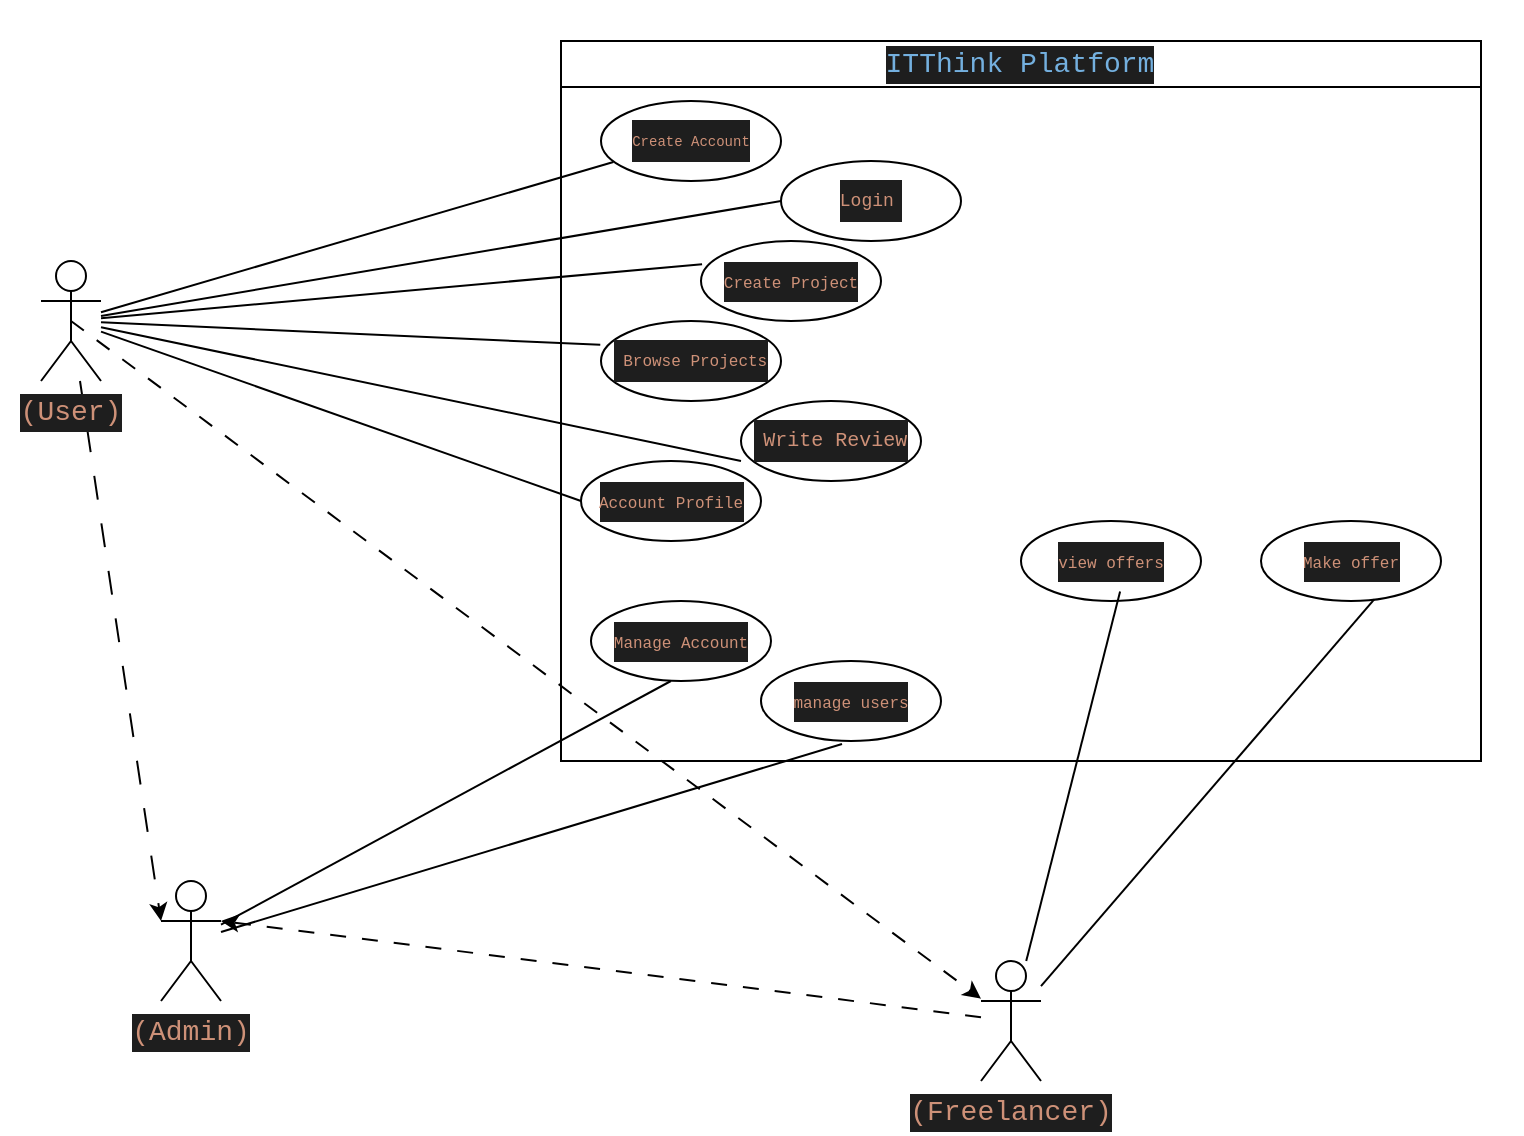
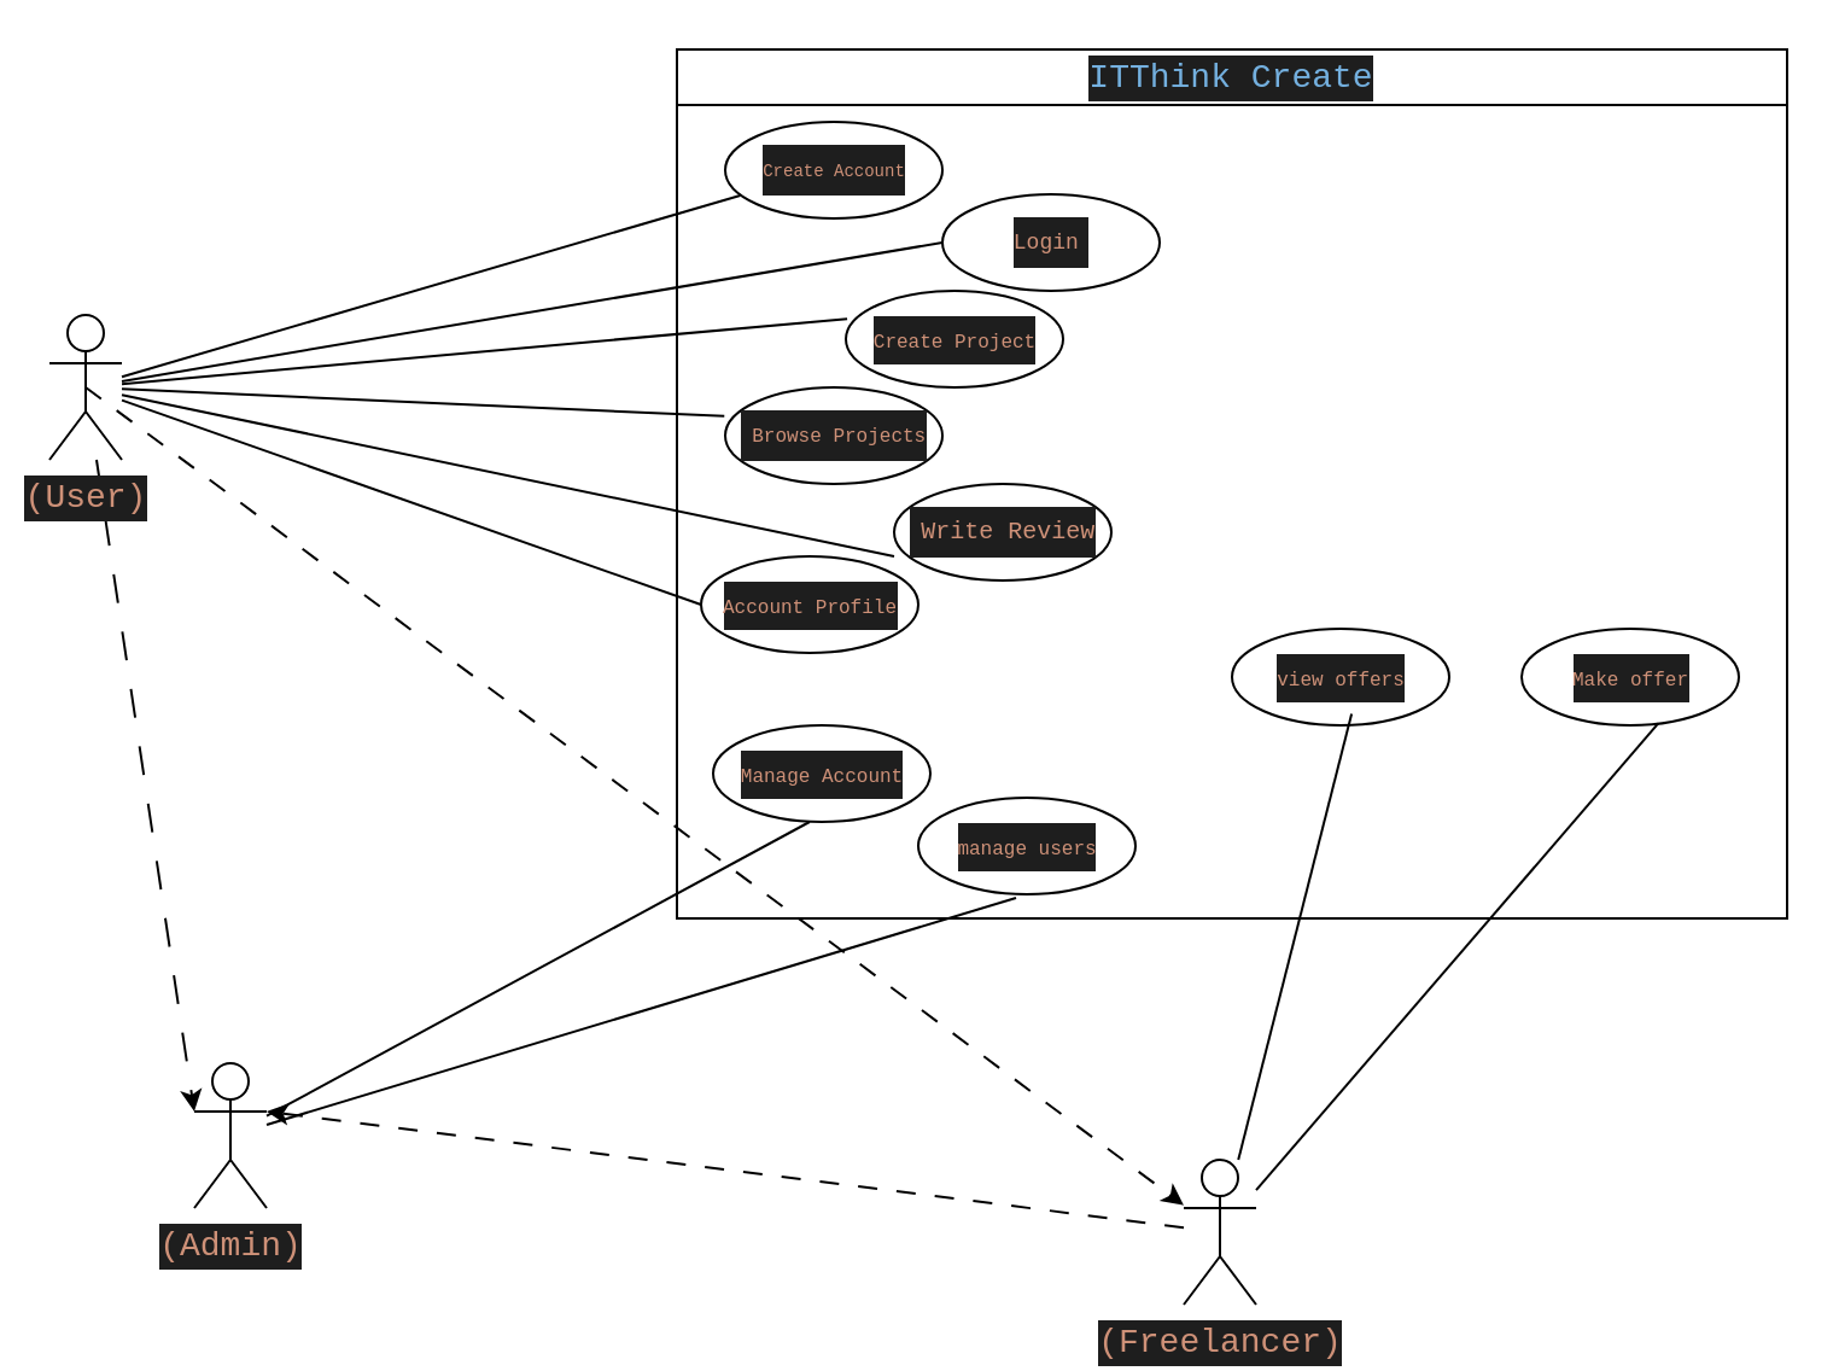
  <mxCell id="0" />
  <mxCell id="1" parent="0" />
  <mxCell id="2" style="edgeStyle=none;html=1;exitX=0.5;exitY=0.5;exitDx=0;exitDy=0;exitPerimeter=0;dashed=1;dashPattern=8 8;" parent="1" source="10" target="35" edge="1"><mxGeometry relative="1" as="geometry" /></mxCell>
  <mxCell id="3" style="edgeStyle=none;html=1;entryX=0.069;entryY=0.762;entryDx=0;entryDy=0;entryPerimeter=0;fontSize=7;endArrow=none;endFill=0;" parent="1" source="10" target="14" edge="1"><mxGeometry relative="1" as="geometry" /></mxCell>
  <mxCell id="4" style="edgeStyle=none;html=1;entryX=0;entryY=0.5;entryDx=0;entryDy=0;fontSize=9;endArrow=none;endFill=0;" parent="1" source="10" target="16" edge="1"><mxGeometry relative="1" as="geometry" /></mxCell>
  <mxCell id="5" style="edgeStyle=none;html=1;fontSize=8;entryX=0.006;entryY=0.219;entryDx=0;entryDy=0;entryPerimeter=0;endArrow=none;endFill=0;" parent="1" source="10" target="20" edge="1"><mxGeometry relative="1" as="geometry" /></mxCell>
  <mxCell id="6" style="edgeStyle=none;html=1;entryX=-0.004;entryY=0.23;entryDx=0;entryDy=0;entryPerimeter=0;fontSize=8;endArrow=none;endFill=0;" parent="1" source="10" target="21" edge="1"><mxGeometry relative="1" as="geometry" /></mxCell>
  <mxCell id="7" style="edgeStyle=none;html=1;entryX=0;entryY=0.833;entryDx=0;entryDy=0;entryPerimeter=0;fontSize=8;endArrow=none;endFill=0;" parent="1" source="10" target="22" edge="1"><mxGeometry relative="1" as="geometry" /></mxCell>
  <mxCell id="8" style="edgeStyle=none;html=1;entryX=0;entryY=0.5;entryDx=0;entryDy=0;entryPerimeter=0;fontSize=8;endArrow=none;endFill=0;" parent="1" source="10" target="23" edge="1"><mxGeometry relative="1" as="geometry" /></mxCell>
  <mxCell id="9" style="edgeStyle=none;html=1;entryX=0;entryY=0.333;entryDx=0;entryDy=0;entryPerimeter=0;fontSize=8;dashed=1;dashPattern=12 12;" parent="1" source="10" target="38" edge="1"><mxGeometry relative="1" as="geometry" /></mxCell>
  <mxCell id="10" value="&lt;div style=&quot;color: rgb(212, 212, 212); background-color: rgb(30, 30, 30); font-family: Consolas, &amp;quot;Courier New&amp;quot;, monospace; font-size: 14px; line-height: 19px;&quot;&gt;&lt;span style=&quot;color: #ce9178;&quot;&gt;(User)&lt;/span&gt;&lt;/div&gt;" style="shape=umlActor;verticalLabelPosition=bottom;verticalAlign=top;html=1;outlineConnect=0;" parent="1" vertex="1"><mxGeometry x="20" y="130" width="30" height="60" as="geometry" /></mxCell>
- <mxCell id="11" value="&lt;div style=&quot;color: rgb(212, 212, 212); background-color: rgb(30, 30, 30); font-family: Consolas, &amp;quot;Courier New&amp;quot;, monospace; font-weight: normal; font-size: 14px; line-height: 19px;&quot;&gt;&lt;span style=&quot;color: #74b0df;&quot;&gt;ITThink&lt;/span&gt; &lt;span style=&quot;color: #74b0df;&quot;&gt;Platform&lt;/span&gt;&lt;/div&gt;" style="swimlane;whiteSpace=wrap;html=1;" parent="1" vertex="1"><mxGeometry x="280" y="20" width="460" height="360" as="geometry"><mxRectangle x="190" y="230" width="160" height="30" as="alternateBounds" /></mxGeometry></mxCell>
+ <mxCell id="11" value="&lt;div style=&quot;color: rgb(212, 212, 212); background-color: rgb(30, 30, 30); font-family: Consolas, &amp;quot;Courier New&amp;quot;, monospace; font-weight: normal; font-size: 14px; line-height: 19px;&quot;&gt;&lt;span style=&quot;color: #74b0df;&quot;&gt;ITThink&lt;/span&gt; &lt;span style=&quot;color: #74b0df;&quot;&gt;Create&lt;/span&gt;&lt;/div&gt;" style="swimlane;whiteSpace=wrap;html=1;" parent="1" vertex="1"><mxGeometry x="280" y="20" width="460" height="360" as="geometry"><mxRectangle x="190" y="230" width="160" height="30" as="alternateBounds" /></mxGeometry></mxCell>
  <mxCell id="12" value="" style="ellipse;whiteSpace=wrap;html=1;" parent="11" vertex="1"><mxGeometry x="20" y="140" width="90" height="40" as="geometry" /></mxCell>
  <mxCell id="13" value="" style="ellipse;whiteSpace=wrap;html=1;" parent="11" vertex="1"><mxGeometry x="70" y="100" width="90" height="40" as="geometry" /></mxCell>
  <mxCell id="14" value="" style="ellipse;whiteSpace=wrap;html=1;" parent="11" vertex="1"><mxGeometry x="20" y="30" width="90" height="40" as="geometry" /></mxCell>
  <mxCell id="15" value="" style="ellipse;whiteSpace=wrap;html=1;" parent="11" vertex="1"><mxGeometry x="90" y="180" width="90" height="40" as="geometry" /></mxCell>
  <mxCell id="16" value="" style="ellipse;whiteSpace=wrap;html=1;" parent="11" vertex="1"><mxGeometry x="110" y="60" width="90" height="40" as="geometry" /></mxCell>
  <mxCell id="17" value="" style="ellipse;whiteSpace=wrap;html=1;" parent="11" vertex="1"><mxGeometry x="10" y="210" width="90" height="40" as="geometry" /></mxCell>
  <mxCell id="18" value="&lt;div style=&quot;color: rgb(212, 212, 212); background-color: rgb(30, 30, 30); font-family: Consolas, &amp;quot;Courier New&amp;quot;, monospace; font-size: 14px; line-height: 19px;&quot;&gt;&lt;span style=&quot;color: rgb(206, 145, 120); font-size: 7px;&quot;&gt;Create Account&lt;/span&gt;&lt;/div&gt;" style="text;html=1;align=center;verticalAlign=middle;resizable=0;points=[];autosize=1;strokeColor=none;fillColor=none;" parent="11" vertex="1"><mxGeometry x="25" y="35" width="80" height="30" as="geometry" /></mxCell>
  <mxCell id="19" value="&lt;div style=&quot;color: rgb(212, 212, 212); background-color: rgb(30, 30, 30); font-family: Consolas, &amp;quot;Courier New&amp;quot;, monospace; font-size: 14px; line-height: 19px;&quot;&gt;&lt;span style=&quot;color: rgb(206, 145, 120); font-size: 9px;&quot;&gt;Login&lt;/span&gt;&lt;span style=&quot;color: rgb(206, 145, 120); font-size: 7px;&quot;&gt;&amp;nbsp;&lt;/span&gt;&lt;/div&gt;" style="text;html=1;align=center;verticalAlign=middle;resizable=0;points=[];autosize=1;strokeColor=none;fillColor=none;" parent="11" vertex="1"><mxGeometry x="130" y="65" width="50" height="30" as="geometry" /></mxCell>
  <mxCell id="20" value="&lt;div style=&quot;color: rgb(212, 212, 212); background-color: rgb(30, 30, 30); font-family: Consolas, &amp;quot;Courier New&amp;quot;, monospace; font-size: 14px; line-height: 19px;&quot;&gt;&lt;span style=&quot;color: rgb(206, 145, 120); font-size: 8px;&quot;&gt;Create Project&lt;/span&gt;&lt;/div&gt;" style="text;html=1;align=center;verticalAlign=middle;resizable=0;points=[];autosize=1;strokeColor=none;fillColor=none;" parent="11" vertex="1"><mxGeometry x="70" y="105" width="90" height="30" as="geometry" /></mxCell>
  <mxCell id="21" value="&lt;div style=&quot;color: rgb(212, 212, 212); background-color: rgb(30, 30, 30); font-family: Consolas, &amp;quot;Courier New&amp;quot;, monospace; font-size: 14px; line-height: 19px;&quot;&gt;&lt;span style=&quot;color: rgb(206, 145, 120); font-size: 7px;&quot;&gt;&amp;nbsp;&lt;/span&gt;&lt;span style=&quot;color: rgb(206, 145, 120); font-size: 8px;&quot;&gt;Browse Projects&lt;/span&gt;&lt;/div&gt;" style="text;html=1;align=center;verticalAlign=middle;resizable=0;points=[];autosize=1;strokeColor=none;fillColor=none;" parent="11" vertex="1"><mxGeometry x="20" y="145" width="90" height="30" as="geometry" /></mxCell>
  <mxCell id="22" value="&lt;div style=&quot;color: rgb(212, 212, 212); background-color: rgb(30, 30, 30); font-family: Consolas, &amp;quot;Courier New&amp;quot;, monospace; font-size: 14px; line-height: 19px;&quot;&gt;&lt;span style=&quot;color: rgb(206, 145, 120); font-size: 7px;&quot;&gt;&amp;nbsp;&lt;/span&gt;&lt;span style=&quot;color: rgb(206, 145, 120); font-size: 10px;&quot;&gt;Write Review&lt;/span&gt;&lt;/div&gt;" style="text;html=1;align=center;verticalAlign=middle;resizable=0;points=[];autosize=1;strokeColor=none;fillColor=none;" parent="11" vertex="1"><mxGeometry x="90" y="185" width="90" height="30" as="geometry" /></mxCell>
  <mxCell id="23" value="&lt;div style=&quot;color: rgb(212, 212, 212); background-color: rgb(30, 30, 30); font-family: Consolas, &amp;quot;Courier New&amp;quot;, monospace; font-size: 14px; line-height: 19px;&quot;&gt;&lt;div style=&quot;line-height: 19px;&quot;&gt;&lt;span style=&quot;color: rgb(206, 145, 120); font-size: 8px;&quot;&gt;Account Profile&lt;/span&gt;&lt;/div&gt;&lt;/div&gt;" style="text;html=1;align=center;verticalAlign=middle;resizable=0;points=[];autosize=1;strokeColor=none;fillColor=none;" parent="11" vertex="1"><mxGeometry x="10" y="215" width="90" height="30" as="geometry" /></mxCell>
  <mxCell id="24" value="" style="ellipse;whiteSpace=wrap;html=1;" parent="11" vertex="1"><mxGeometry x="15" y="280" width="90" height="40" as="geometry" /></mxCell>
  <mxCell id="25" value="" style="ellipse;whiteSpace=wrap;html=1;" parent="11" vertex="1"><mxGeometry x="100" y="310" width="90" height="40" as="geometry" /></mxCell>
  <mxCell id="26" value="" style="ellipse;whiteSpace=wrap;html=1;" parent="11" vertex="1"><mxGeometry x="230" y="240" width="90" height="40" as="geometry" /></mxCell>
  <mxCell id="27" value="" style="ellipse;whiteSpace=wrap;html=1;" parent="11" vertex="1"><mxGeometry x="350" y="240" width="90" height="40" as="geometry" /></mxCell>
  <mxCell id="28" value="&lt;div style=&quot;color: rgb(212, 212, 212); background-color: rgb(30, 30, 30); font-family: Consolas, &amp;quot;Courier New&amp;quot;, monospace; font-size: 14px; line-height: 19px;&quot;&gt;&lt;div style=&quot;line-height: 19px;&quot;&gt;&lt;span style=&quot;color: rgb(206, 145, 120); font-size: 8px;&quot;&gt;Manage Account&lt;/span&gt;&lt;/div&gt;&lt;/div&gt;" style="text;html=1;align=center;verticalAlign=middle;resizable=0;points=[];autosize=1;strokeColor=none;fillColor=none;" parent="11" vertex="1"><mxGeometry x="10" y="285" width="100" height="30" as="geometry" /></mxCell>
  <mxCell id="29" value="&lt;div style=&quot;color: rgb(212, 212, 212); background-color: rgb(30, 30, 30); font-family: Consolas, &amp;quot;Courier New&amp;quot;, monospace; font-size: 14px; line-height: 19px;&quot;&gt;&lt;div style=&quot;line-height: 19px;&quot;&gt;&lt;span style=&quot;color: rgb(206, 145, 120); font-size: 8px;&quot;&gt;manage users&lt;/span&gt;&lt;/div&gt;&lt;/div&gt;" style="text;html=1;align=center;verticalAlign=middle;resizable=0;points=[];autosize=1;strokeColor=none;fillColor=none;" parent="11" vertex="1"><mxGeometry x="105" y="315" width="80" height="30" as="geometry" /></mxCell>
  <mxCell id="30" value="&lt;div style=&quot;color: rgb(212, 212, 212); background-color: rgb(30, 30, 30); font-family: Consolas, &amp;quot;Courier New&amp;quot;, monospace; font-size: 14px; line-height: 19px;&quot;&gt;&lt;div style=&quot;line-height: 19px;&quot;&gt;&lt;span style=&quot;color: rgb(206, 145, 120); font-size: 8px;&quot;&gt;view offers&lt;/span&gt;&lt;/div&gt;&lt;/div&gt;" style="text;html=1;align=center;verticalAlign=middle;resizable=0;points=[];autosize=1;strokeColor=none;fillColor=none;" parent="11" vertex="1"><mxGeometry x="240" y="245" width="70" height="30" as="geometry" /></mxCell>
  <mxCell id="31" value="&lt;div style=&quot;color: rgb(212, 212, 212); background-color: rgb(30, 30, 30); font-family: Consolas, &amp;quot;Courier New&amp;quot;, monospace; font-size: 14px; line-height: 19px;&quot;&gt;&lt;div style=&quot;line-height: 19px;&quot;&gt;&lt;span style=&quot;color: rgb(206, 145, 120); font-size: 8px;&quot;&gt;Make offer&lt;/span&gt;&lt;/div&gt;&lt;/div&gt;" style="text;html=1;align=center;verticalAlign=middle;resizable=0;points=[];autosize=1;strokeColor=none;fillColor=none;" parent="11" vertex="1"><mxGeometry x="360" y="245" width="70" height="30" as="geometry" /></mxCell>
  <mxCell id="32" style="edgeStyle=none;html=1;entryX=1;entryY=0.333;entryDx=0;entryDy=0;entryPerimeter=0;fontSize=8;dashed=1;dashPattern=8 8;" parent="1" source="35" target="38" edge="1"><mxGeometry relative="1" as="geometry" /></mxCell>
  <mxCell id="33" style="edgeStyle=none;html=1;entryX=0.666;entryY=1.141;entryDx=0;entryDy=0;entryPerimeter=0;fontSize=8;endArrow=none;endFill=0;" parent="1" source="35" target="31" edge="1"><mxGeometry relative="1" as="geometry" /></mxCell>
  <mxCell id="34" style="edgeStyle=none;html=1;entryX=0.565;entryY=1.009;entryDx=0;entryDy=0;entryPerimeter=0;fontSize=8;endArrow=none;endFill=0;" parent="1" source="35" target="30" edge="1"><mxGeometry relative="1" as="geometry" /></mxCell>
  <mxCell id="35" value="&lt;div style=&quot;color: rgb(212, 212, 212); background-color: rgb(30, 30, 30); font-family: Consolas, &amp;quot;Courier New&amp;quot;, monospace; font-size: 14px; line-height: 19px;&quot;&gt;&lt;div style=&quot;line-height: 19px;&quot;&gt;&lt;span style=&quot;color: #ce9178;&quot;&gt;(Freelancer)&lt;/span&gt;&lt;/div&gt;&lt;/div&gt;" style="shape=umlActor;verticalLabelPosition=bottom;verticalAlign=top;html=1;outlineConnect=0;" parent="1" vertex="1"><mxGeometry x="490" y="480" width="30" height="60" as="geometry" /></mxCell>
  <mxCell id="36" style="edgeStyle=none;html=1;entryX=0.444;entryY=1;entryDx=0;entryDy=0;entryPerimeter=0;fontSize=8;endArrow=none;endFill=0;" parent="1" source="38" target="24" edge="1"><mxGeometry relative="1" as="geometry" /></mxCell>
  <mxCell id="37" style="edgeStyle=none;html=1;entryX=0.45;entryY=1.038;entryDx=0;entryDy=0;entryPerimeter=0;fontSize=8;endArrow=none;endFill=0;" parent="1" source="38" target="25" edge="1"><mxGeometry relative="1" as="geometry" /></mxCell>
  <mxCell id="38" value="&lt;div style=&quot;color: rgb(212, 212, 212); background-color: rgb(30, 30, 30); font-family: Consolas, &amp;quot;Courier New&amp;quot;, monospace; font-size: 14px; line-height: 19px;&quot;&gt;&lt;div style=&quot;line-height: 19px;&quot;&gt;&lt;span style=&quot;color: #ce9178;&quot;&gt;(Admin)&lt;/span&gt;&lt;/div&gt;&lt;/div&gt;" style="shape=umlActor;verticalLabelPosition=bottom;verticalAlign=top;html=1;outlineConnect=0;" parent="1" vertex="1"><mxGeometry x="80" y="440" width="30" height="60" as="geometry" /></mxCell>
